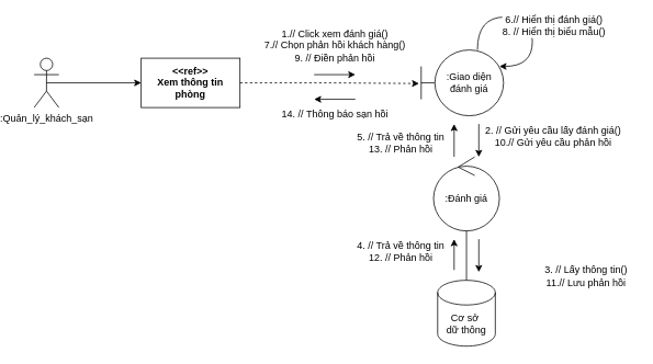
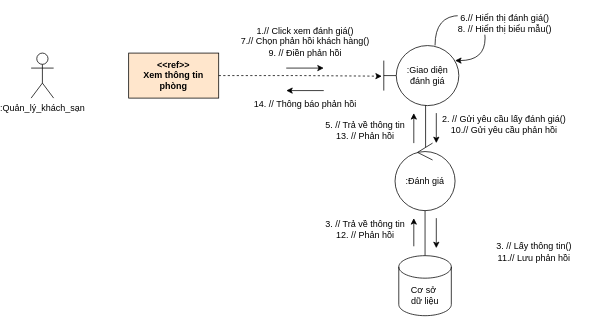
  <mxCell id="0" />
  <mxCell id="1" parent="0" />
- <mxCell id="2" style="edgeStyle=orthogonalEdgeStyle;rounded=0;orthogonalLoop=1;jettySize=auto;html=1;exitX=0.5;exitY=0.5;exitDx=0;exitDy=0;exitPerimeter=0;" edge="1" parent="1" source="3" target="19"><mxGeometry relative="1" as="geometry"><mxPoint x="140" y="100" as="targetPoint" /></mxGeometry></mxCell>
  <mxCell id="3" value="&lt;span id=&quot;selected_text&quot;&gt;&lt;/span&gt;&lt;span id=&quot;selected_text&quot;&gt;&lt;/span&gt;&lt;span id=&quot;selected_text&quot;&gt;&lt;/span&gt;&lt;span id=&quot;selected_text&quot;&gt;&lt;/span&gt;&lt;span id=&quot;selected_text&quot;&gt;&lt;/span&gt;:Quản_lý_khách_sạn" style="shape=umlActor;verticalLabelPosition=bottom;verticalAlign=top;html=1;" vertex="1" parent="1"><mxGeometry x="20" y="70" width="30" height="60" as="geometry" /></mxCell>
+ <mxCell id="4" style="edgeStyle=orthogonalEdgeStyle;rounded=0;orthogonalLoop=1;jettySize=auto;html=1;exitX=0.557;exitY=0.979;exitDx=0;exitDy=0;endArrow=none;endFill=0;exitPerimeter=0;entryX=0.509;entryY=0.058;entryDx=0;entryDy=0;entryPerimeter=0;" edge="1" parent="1" source="15" target="16"><mxGeometry relative="1" as="geometry"><mxPoint x="545" y="210" as="targetPoint" /><mxPoint x="545" y="125" as="sourcePoint" /></mxGeometry></mxCell>
  <mxCell id="5" style="edgeStyle=orthogonalEdgeStyle;rounded=0;orthogonalLoop=1;jettySize=auto;html=1;exitX=0.5;exitY=1;exitDx=0;exitDy=0;endArrow=none;endFill=0;" edge="1" parent="1"><mxGeometry relative="1" as="geometry"><mxPoint x="545" y="340" as="targetPoint" /><mxPoint x="545" y="260" as="sourcePoint" /></mxGeometry></mxCell>
- <mxCell id="6" value="&lt;span id=&quot;selected_text&quot;&gt;&lt;/span&gt;&lt;span id=&quot;selected_text&quot;&gt;&lt;/span&gt;Cơ sở&amp;nbsp;&lt;div&gt;dữ thông&lt;/div&gt;" style="shape=cylinder3;whiteSpace=wrap;html=1;boundedLbl=1;backgroundOutline=1;size=15;" vertex="1" parent="1"><mxGeometry x="510" y="340" width="70" height="80" as="geometry" /></mxCell>
+ <mxCell id="6" value="&lt;span id=&quot;selected_text&quot;&gt;&lt;/span&gt;&lt;span id=&quot;selected_text&quot;&gt;&lt;/span&gt;Cơ sở&amp;nbsp;&lt;div&gt;dữ liệu&lt;/div&gt;" style="shape=cylinder3;whiteSpace=wrap;html=1;boundedLbl=1;backgroundOutline=1;size=15;" vertex="1" parent="1"><mxGeometry x="510" y="340" width="70" height="80" as="geometry" /></mxCell>
  <mxCell id="7" value="&lt;span id=&quot;selected_text&quot;&gt;&lt;/span&gt;&lt;span id=&quot;selected_text&quot;&gt;&lt;/span&gt;&lt;span id=&quot;selected_text&quot;&gt;&lt;/span&gt;&lt;span id=&quot;selected_text&quot;&gt;&lt;/span&gt;2. // Gửi yêu cầu lấy đánh giá()&lt;span id=&quot;selected_text&quot;&gt;&lt;/span&gt;&lt;div&gt;10.// Gửi yêu cầu phản hồi&lt;/div&gt;" style="text;html=1;align=center;verticalAlign=middle;resizable=0;points=[];autosize=1;strokeColor=none;fillColor=none;" vertex="1" parent="1"><mxGeometry x="555" y="145" width="190" height="40" as="geometry" /></mxCell>
  <mxCell id="8" value="" style="endArrow=classic;html=1;rounded=0;" edge="1" parent="1"><mxGeometry width="50" height="50" relative="1" as="geometry"><mxPoint x="560" y="150" as="sourcePoint" /><mxPoint x="560" y="190" as="targetPoint" /></mxGeometry></mxCell>
  <mxCell id="9" value="" style="endArrow=classic;html=1;rounded=0;" edge="1" parent="1"><mxGeometry width="50" height="50" relative="1" as="geometry"><mxPoint x="560" y="290" as="sourcePoint" /><mxPoint x="560" y="330" as="targetPoint" /></mxGeometry></mxCell>
  <mxCell id="10" value="&lt;span id=&quot;selected_text&quot;&gt;&lt;/span&gt;&lt;span id=&quot;selected_text&quot;&gt;&lt;/span&gt;&lt;span id=&quot;selected_text&quot;&gt;&lt;/span&gt;&lt;span id=&quot;selected_text&quot;&gt;&lt;/span&gt;&lt;span id=&quot;selected_text&quot;&gt;&lt;/span&gt;&lt;span id=&quot;selected_text&quot;&gt;&lt;/span&gt;&lt;span id=&quot;selected_text&quot;&gt;&lt;/span&gt;&lt;span id=&quot;selected_text&quot;&gt;&lt;/span&gt;&lt;span id=&quot;selected_text&quot;&gt;&lt;/span&gt;&lt;span id=&quot;selected_text&quot;&gt;&lt;/span&gt;&lt;span id=&quot;selected_text&quot;&gt;&lt;/span&gt;3. // Lấy thông tin()&lt;div&gt;11.// Lưu phản hồi&lt;/div&gt;" style="text;html=1;align=center;verticalAlign=middle;resizable=0;points=[];autosize=1;strokeColor=none;fillColor=none;" vertex="1" parent="1"><mxGeometry x="630" y="315" width="120" height="40" as="geometry" /></mxCell>
  <mxCell id="11" value="" style="endArrow=classic;html=1;rounded=0;" edge="1" parent="1"><mxGeometry width="50" height="50" relative="1" as="geometry"><mxPoint x="530" y="327.5" as="sourcePoint" /><mxPoint x="530" y="290" as="targetPoint" /></mxGeometry></mxCell>
- <mxCell id="12" value="&lt;span id=&quot;selected_text&quot;&gt;&lt;/span&gt;&lt;span id=&quot;selected_text&quot;&gt;&lt;/span&gt;&lt;span id=&quot;selected_text&quot;&gt;&lt;/span&gt;&lt;span id=&quot;selected_text&quot;&gt;&lt;/span&gt;4. // &lt;span id=&quot;selected_text&quot;&gt;&lt;/span&gt;&lt;span id=&quot;selected_text&quot;&gt;&lt;/span&gt;Trả về thông tin&lt;div&gt;12. // Phản hồi&lt;/div&gt;" style="text;html=1;align=center;verticalAlign=middle;resizable=0;points=[];autosize=1;strokeColor=none;fillColor=none;" vertex="1" parent="1"><mxGeometry x="400" y="285" width="130" height="40" as="geometry" /></mxCell>
+ <mxCell id="12" value="&lt;span id=&quot;selected_text&quot;&gt;&lt;/span&gt;&lt;span id=&quot;selected_text&quot;&gt;&lt;/span&gt;&lt;span id=&quot;selected_text&quot;&gt;&lt;/span&gt;&lt;span id=&quot;selected_text&quot;&gt;&lt;/span&gt;3. // &lt;span id=&quot;selected_text&quot;&gt;&lt;/span&gt;&lt;span id=&quot;selected_text&quot;&gt;&lt;/span&gt;Trả về thông tin&lt;div&gt;12. // Phản hồi&lt;/div&gt;" style="text;html=1;align=center;verticalAlign=middle;resizable=0;points=[];autosize=1;strokeColor=none;fillColor=none;" vertex="1" parent="1"><mxGeometry x="400" y="285" width="130" height="40" as="geometry" /></mxCell>
  <mxCell id="13" value="" style="endArrow=classic;html=1;rounded=0;" edge="1" parent="1"><mxGeometry width="50" height="50" relative="1" as="geometry"><mxPoint x="530" y="190" as="sourcePoint" /><mxPoint x="530" y="150" as="targetPoint" /></mxGeometry></mxCell>
  <mxCell id="14" value="&lt;span id=&quot;selected_text&quot;&gt;&lt;/span&gt;&lt;span id=&quot;selected_text&quot;&gt;&lt;/span&gt;&lt;span id=&quot;selected_text&quot;&gt;&lt;/span&gt;&lt;span id=&quot;selected_text&quot;&gt;&lt;/span&gt;&lt;span id=&quot;selected_text&quot;&gt;&lt;/span&gt;&lt;span id=&quot;selected_text&quot;&gt;&lt;/span&gt;&lt;span id=&quot;selected_text&quot;&gt;&lt;/span&gt;&lt;span id=&quot;selected_text&quot;&gt;&lt;/span&gt;5. // Trả về thông tin&lt;div&gt;13. // Phản hồi&lt;/div&gt;" style="text;html=1;align=center;verticalAlign=middle;resizable=0;points=[];autosize=1;strokeColor=none;fillColor=none;" vertex="1" parent="1"><mxGeometry x="400" y="152.5" width="130" height="40" as="geometry" /></mxCell>
  <mxCell id="15" value="&lt;span id=&quot;selected_text&quot;&gt;&lt;/span&gt;&lt;span id=&quot;selected_text&quot;&gt;&lt;/span&gt;&lt;span id=&quot;selected_text&quot;&gt;&lt;/span&gt;&lt;span id=&quot;selected_text&quot;&gt;&lt;/span&gt;&lt;span id=&quot;selected_text&quot;&gt;&lt;/span&gt;&lt;span id=&quot;selected_text&quot;&gt;&lt;/span&gt;&lt;span id=&quot;selected_text&quot;&gt;&lt;/span&gt;&lt;span id=&quot;selected_text&quot;&gt;&lt;/span&gt;&lt;span id=&quot;selected_text&quot;&gt;&lt;/span&gt;&lt;span id=&quot;selected_text&quot;&gt;&lt;/span&gt;&lt;span id=&quot;selected_text&quot;&gt;&lt;/span&gt;&lt;span id=&quot;selected_text&quot;&gt;&lt;/span&gt;&lt;span id=&quot;selected_text&quot;&gt;&lt;/span&gt;:&lt;span id=&quot;selected_text&quot;&gt;&lt;/span&gt;&lt;span id=&quot;selected_text&quot;&gt;&lt;/span&gt;&lt;span id=&quot;selected_text&quot;&gt;&lt;/span&gt;G&lt;span id=&quot;selected_text&quot;&gt;&lt;/span&gt;i&lt;span id=&quot;selected_text&quot;&gt;&lt;/span&gt;ao &lt;span id=&quot;selected_text&quot;&gt;&lt;/span&gt;diện đán&lt;span id=&quot;selected_text&quot;&gt;&lt;/span&gt;&lt;span id=&quot;selected_text&quot;&gt;&lt;/span&gt;h&lt;span id=&quot;selected_text&quot;&gt;&lt;/span&gt;&lt;span id=&quot;selected_text&quot;&gt;&lt;/span&gt; &lt;span id=&quot;selected_text&quot;&gt;&lt;/span&gt;giá" style="shape=umlBoundary;whiteSpace=wrap;html=1;" vertex="1" parent="1"><mxGeometry x="490" y="60" width="100" height="80" as="geometry" /></mxCell>
  <mxCell id="16" value="&lt;span id=&quot;selected_text&quot;&gt;&lt;/span&gt;&lt;span id=&quot;selected_text&quot;&gt;&lt;/span&gt;&lt;span id=&quot;selected_text&quot;&gt;&lt;/span&gt;&lt;span id=&quot;selected_text&quot;&gt;&lt;/span&gt;&lt;span id=&quot;selected_text&quot;&gt;&lt;/span&gt;&lt;span id=&quot;selected_text&quot;&gt;&lt;/span&gt;&lt;span id=&quot;selected_text&quot;&gt;&lt;/span&gt;&lt;span id=&quot;selected_text&quot;&gt;&lt;/span&gt;&lt;span id=&quot;selected_text&quot;&gt;&lt;/span&gt;&lt;span id=&quot;selected_text&quot;&gt;&lt;/span&gt;:Đánh giá" style="ellipse;shape=umlControl;whiteSpace=wrap;html=1;" vertex="1" parent="1"><mxGeometry x="505" y="190" width="80" height="90" as="geometry" /></mxCell>
  <mxCell id="17" value="" style="endArrow=classic;html=1;rounded=0;exitX=0.683;exitY=-0.002;exitDx=0;exitDy=0;exitPerimeter=0;edgeStyle=orthogonalEdgeStyle;curved=1;" edge="1" parent="1" source="15"><mxGeometry width="50" height="50" relative="1" as="geometry"><mxPoint x="395" y="240" as="sourcePoint" /><mxPoint x="585" y="80" as="targetPoint" /><Array as="points"><mxPoint x="558" y="20" /><mxPoint x="625" y="20" /><mxPoint x="625" y="80" /></Array></mxGeometry></mxCell>
  <mxCell id="18" value="&lt;span id=&quot;selected_text&quot;&gt;&lt;/span&gt;&lt;span id=&quot;selected_text&quot;&gt;&lt;/span&gt;&lt;span id=&quot;selected_text&quot;&gt;&lt;/span&gt;&lt;span id=&quot;selected_text&quot;&gt;&lt;/span&gt;&lt;span id=&quot;selected_text&quot;&gt;&lt;/span&gt;&lt;span id=&quot;selected_text&quot;&gt;&lt;/span&gt;&lt;font style=&quot;font-size: 12px;&quot;&gt;&lt;span id=&quot;selected_text&quot;&gt;&lt;/span&gt;&lt;span id=&quot;selected_text&quot;&gt;&lt;/span&gt;&lt;span id=&quot;selected_text&quot;&gt;&lt;/span&gt;&lt;span id=&quot;selected_text&quot;&gt;&lt;/span&gt;&lt;span id=&quot;selected_text&quot;&gt;&lt;/span&gt;&lt;span id=&quot;selected_text&quot;&gt;&lt;/span&gt;&lt;span id=&quot;selected_text&quot;&gt;&lt;/span&gt;6.// Hiển thị đánh giá()&lt;/font&gt;&lt;div&gt;&lt;font style=&quot;font-size: 12px;&quot;&gt;8. // Hiển thị biểu mẫu()&lt;/font&gt;&lt;/div&gt;" style="edgeLabel;html=1;align=center;verticalAlign=middle;resizable=0;points=[];" vertex="1" connectable="0" parent="17"><mxGeometry x="-0.072" y="-1" relative="1" as="geometry"><mxPoint x="36" y="9" as="offset" /></mxGeometry></mxCell>
- <mxCell id="19" value="&lt;span id=&quot;selected_text&quot;&gt;&lt;/span&gt;&lt;span id=&quot;selected_text&quot;&gt;&lt;/span&gt;&lt;b&gt;&lt;span id=&quot;selected_text&quot;&gt;&lt;/span&gt;&lt;span id=&quot;selected_text&quot;&gt;&lt;/span&gt;&lt;span id=&quot;selected_text&quot;&gt;&lt;/span&gt;&amp;lt;&amp;lt;ref&amp;gt;&amp;gt;&lt;/b&gt;&lt;div&gt;&lt;b&gt;Xem thông tin phòng&lt;/b&gt;&lt;/div&gt;" style="rounded=0;whiteSpace=wrap;html=1;" vertex="1" parent="1"><mxGeometry x="150" y="70" width="120" height="60" as="geometry" /></mxCell>
+ <mxCell id="19" value="&lt;span id=&quot;selected_text&quot;&gt;&lt;/span&gt;&lt;span id=&quot;selected_text&quot;&gt;&lt;/span&gt;&lt;b&gt;&lt;span id=&quot;selected_text&quot;&gt;&lt;/span&gt;&lt;span id=&quot;selected_text&quot;&gt;&lt;/span&gt;&lt;span id=&quot;selected_text&quot;&gt;&lt;/span&gt;&amp;lt;&amp;lt;ref&amp;gt;&amp;gt;&lt;/b&gt;&lt;div&gt;&lt;b&gt;Xem thông tin phòng&lt;/b&gt;&lt;/div&gt;" style="rounded=0;whiteSpace=wrap;html=1;fillColor=#ffe6cc;" vertex="1" parent="1"><mxGeometry x="150" y="70" width="120" height="60" as="geometry" /></mxCell>
  <mxCell id="20" style="edgeStyle=orthogonalEdgeStyle;rounded=0;orthogonalLoop=1;jettySize=auto;html=1;exitX=1;exitY=0.5;exitDx=0;exitDy=0;entryX=-0.026;entryY=0.51;entryDx=0;entryDy=0;entryPerimeter=0;dashed=1;" edge="1" parent="1" source="19" target="15"><mxGeometry relative="1" as="geometry" /></mxCell>
  <mxCell id="21" value="" style="endArrow=classic;html=1;rounded=0;" edge="1" parent="1"><mxGeometry width="50" height="50" relative="1" as="geometry"><mxPoint x="360" y="90" as="sourcePoint" /><mxPoint x="410" y="90" as="targetPoint" /></mxGeometry></mxCell>
  <mxCell id="22" value="" style="endArrow=classic;html=1;rounded=0;" edge="1" parent="1"><mxGeometry width="50" height="50" relative="1" as="geometry"><mxPoint x="410" y="120" as="sourcePoint" /><mxPoint x="360" y="120" as="targetPoint" /></mxGeometry></mxCell>
  <mxCell id="23" value="&lt;span id=&quot;selected_text&quot;&gt;&lt;/span&gt;&lt;span id=&quot;selected_text&quot;&gt;&lt;/span&gt;&lt;span id=&quot;selected_text&quot;&gt;&lt;/span&gt;&lt;span id=&quot;selected_text&quot;&gt;&lt;/span&gt;&lt;span id=&quot;selected_text&quot;&gt;&lt;/span&gt;&lt;span id=&quot;selected_text&quot;&gt;&lt;/span&gt;&lt;span id=&quot;selected_text&quot;&gt;&lt;/span&gt;&lt;span id=&quot;selected_text&quot;&gt;&lt;/span&gt;&lt;span id=&quot;selected_text&quot;&gt;&lt;/span&gt;&lt;span id=&quot;selected_text&quot;&gt;&lt;/span&gt;1&lt;span id=&quot;selected_text&quot;&gt;&lt;/span&gt;.//&lt;span id=&quot;selected_text&quot;&gt;&lt;/span&gt;&lt;span id=&quot;selected_text&quot;&gt;&lt;/span&gt;&lt;span id=&quot;selected_text&quot;&gt;&lt;/span&gt;&lt;span id=&quot;selected_text&quot;&gt;&lt;/span&gt;&lt;span id=&quot;selected_text&quot;&gt;&lt;/span&gt; Click xem đánh giá()&lt;div&gt;7.// Chọn phản hồi khách hàng()&lt;/div&gt;&lt;div&gt;9. // Điền phản hồi&lt;/div&gt;" style="text;html=1;align=center;verticalAlign=middle;resizable=0;points=[];autosize=1;strokeColor=none;fillColor=none;" vertex="1" parent="1"><mxGeometry x="290" y="25" width="190" height="60" as="geometry" /></mxCell>
- <mxCell id="24" value="&lt;span id=&quot;selected_text&quot;&gt;&lt;/span&gt;&lt;span id=&quot;selected_text&quot;&gt;&lt;/span&gt;14. // Thông báo sạn hồi" style="text;html=1;align=center;verticalAlign=middle;resizable=0;points=[];autosize=1;strokeColor=none;fillColor=none;" vertex="1" parent="1"><mxGeometry x="305" y="122.5" width="160" height="30" as="geometry" /></mxCell>
+ <mxCell id="24" value="&lt;span id=&quot;selected_text&quot;&gt;&lt;/span&gt;&lt;span id=&quot;selected_text&quot;&gt;&lt;/span&gt;14. // Thông báo phản hồi" style="text;html=1;align=center;verticalAlign=middle;resizable=0;points=[];autosize=1;strokeColor=none;fillColor=none;" vertex="1" parent="1"><mxGeometry x="305" y="122.5" width="160" height="30" as="geometry" /></mxCell>
